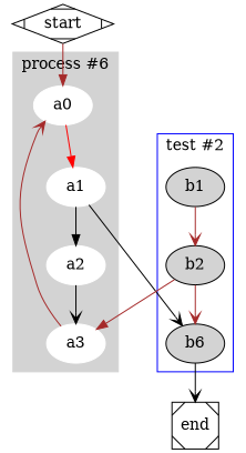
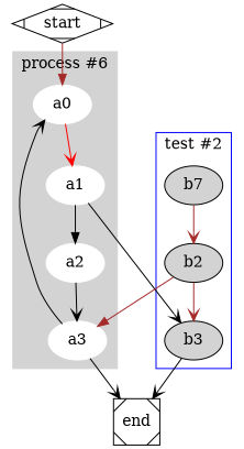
  digraph {
    node [style=filled]
    edge [arrowhead=vee color=black]
    a0 [color=white]
    a1 [color=white]
    a2 [color=white]
    a3 [color=white]
-   b1
+   b1 [label=b7]
    b2
-   b3 [label=b6]
+   b3
    end [shape=Msquare style=""]
    start [shape=Mdiamond style=""]
    subgraph cluster_1 {
      color=lightgrey
      label="process #6"
      style=filled
      a0
      a1
      a2
      a3
    }
    subgraph cluster_2 {
      color=blue
      label="test #2"
      b1
      b2
      b3
    }
-   a0 -> a1 [arrowhead=normal color=red]
+   a0 -> a1 [color=red]
    a1 -> a2 [arrowhead=normal]
    a1 -> b3
    a2 -> a3
-   a3 -> a0 [color=brown]
+   a3 -> a0
+   a3 -> end
    b1 -> b2 [color=brown]
    b2 -> a3 [arrowhead=normal color=brown]
    b2 -> b3 [color=brown]
    b3 -> end
    start -> a0 [arrowhead=normal color=brown]
  }
